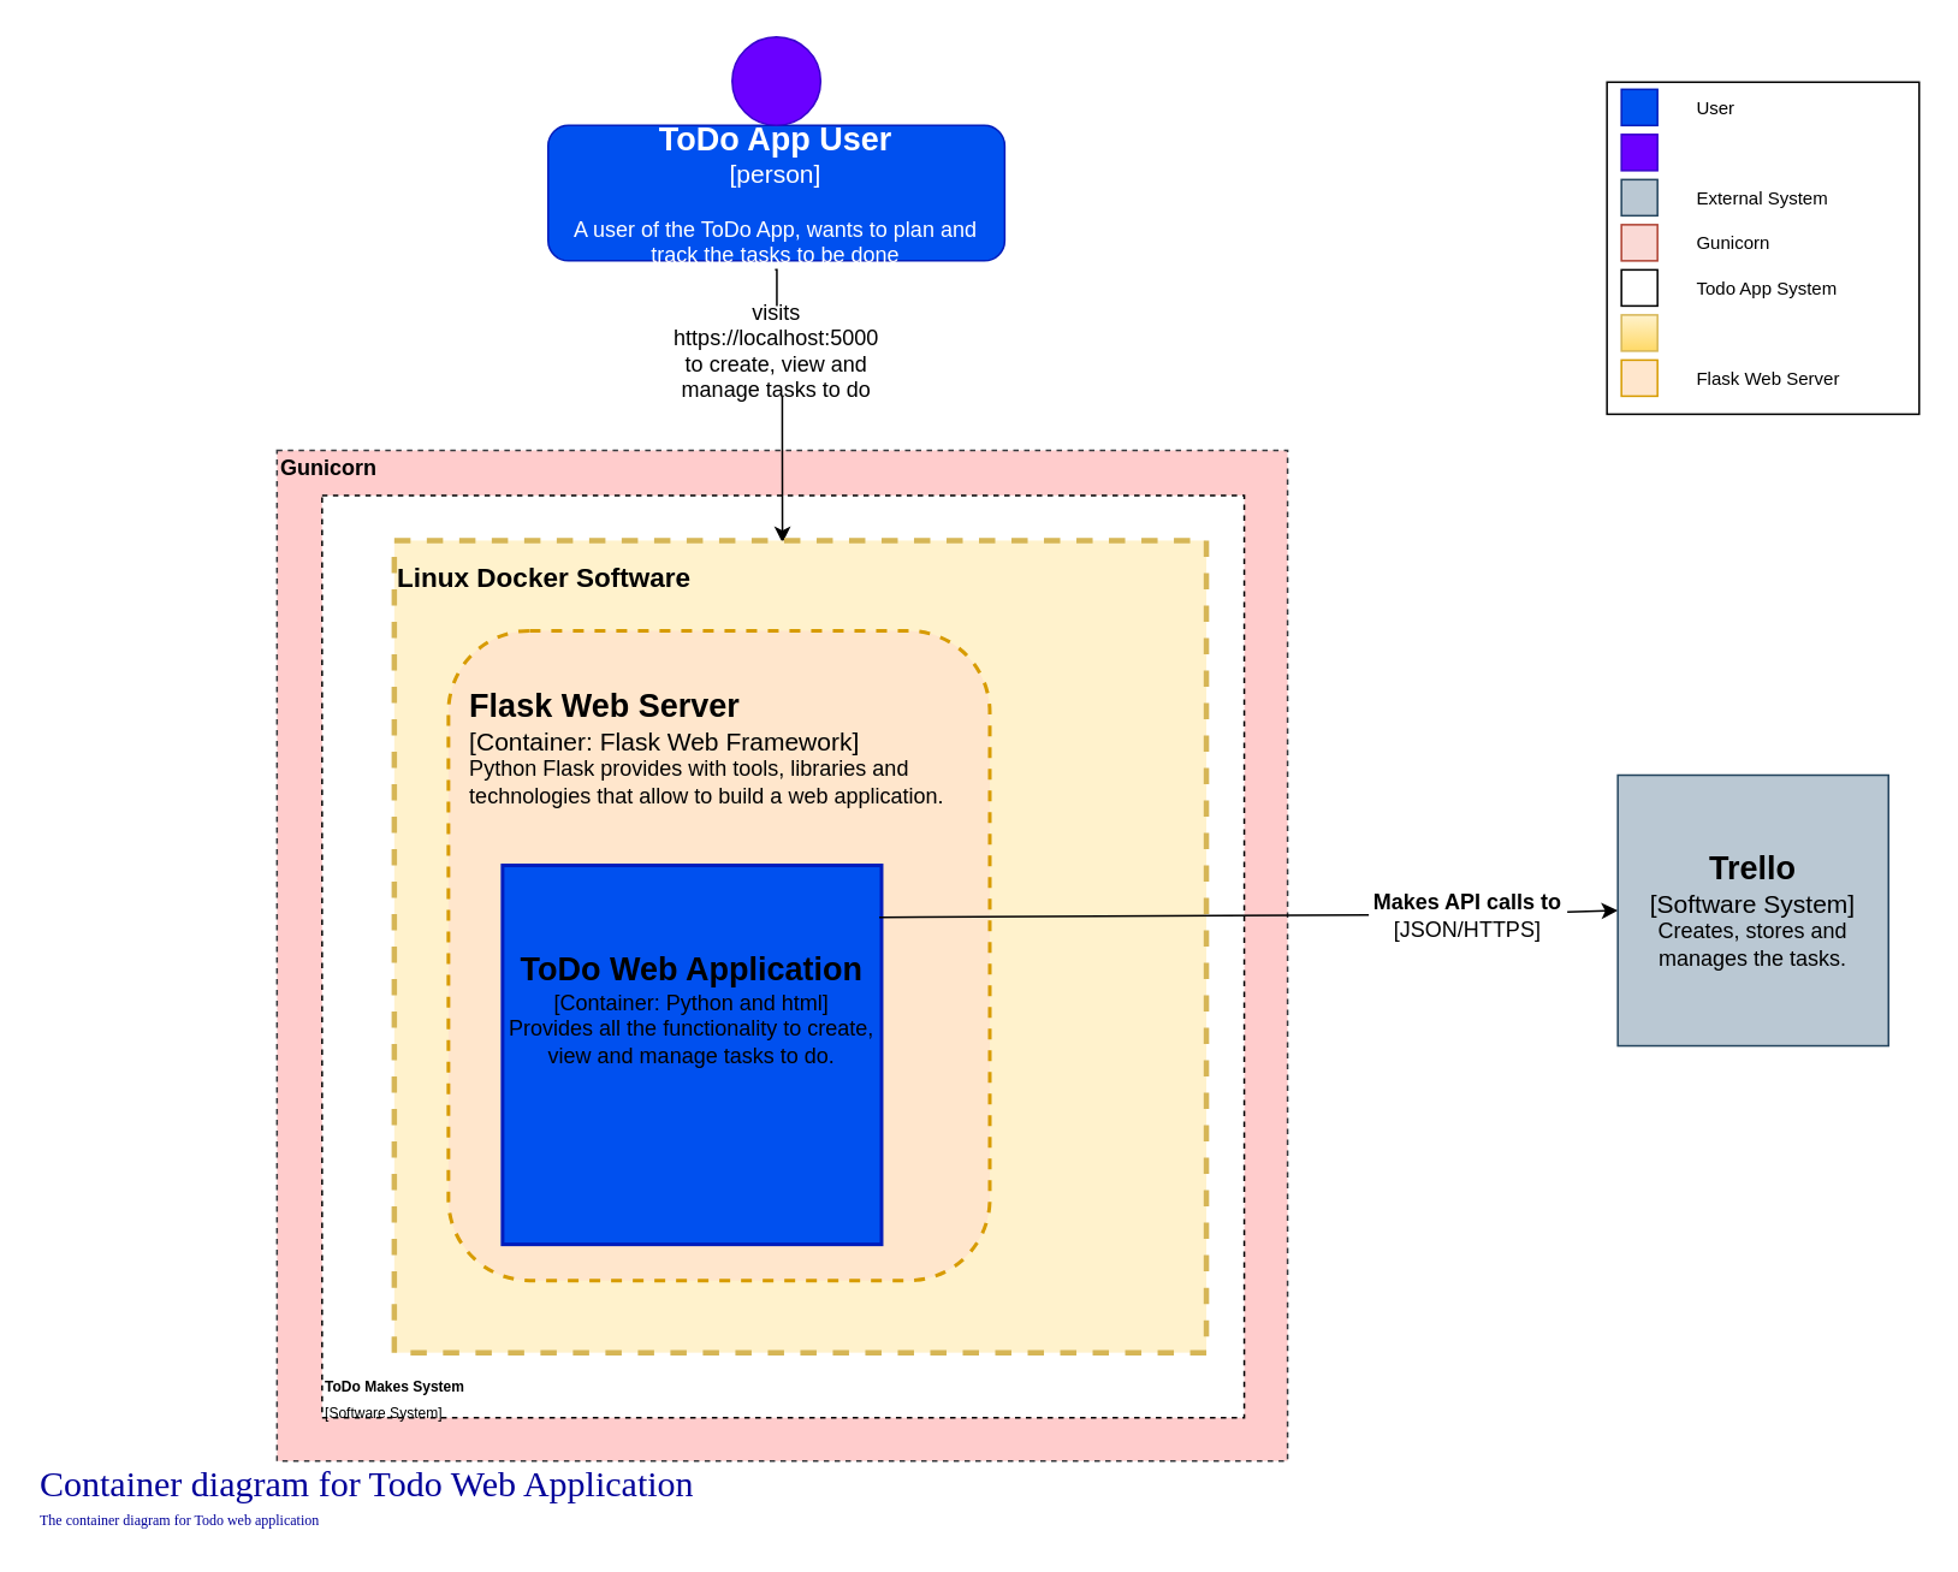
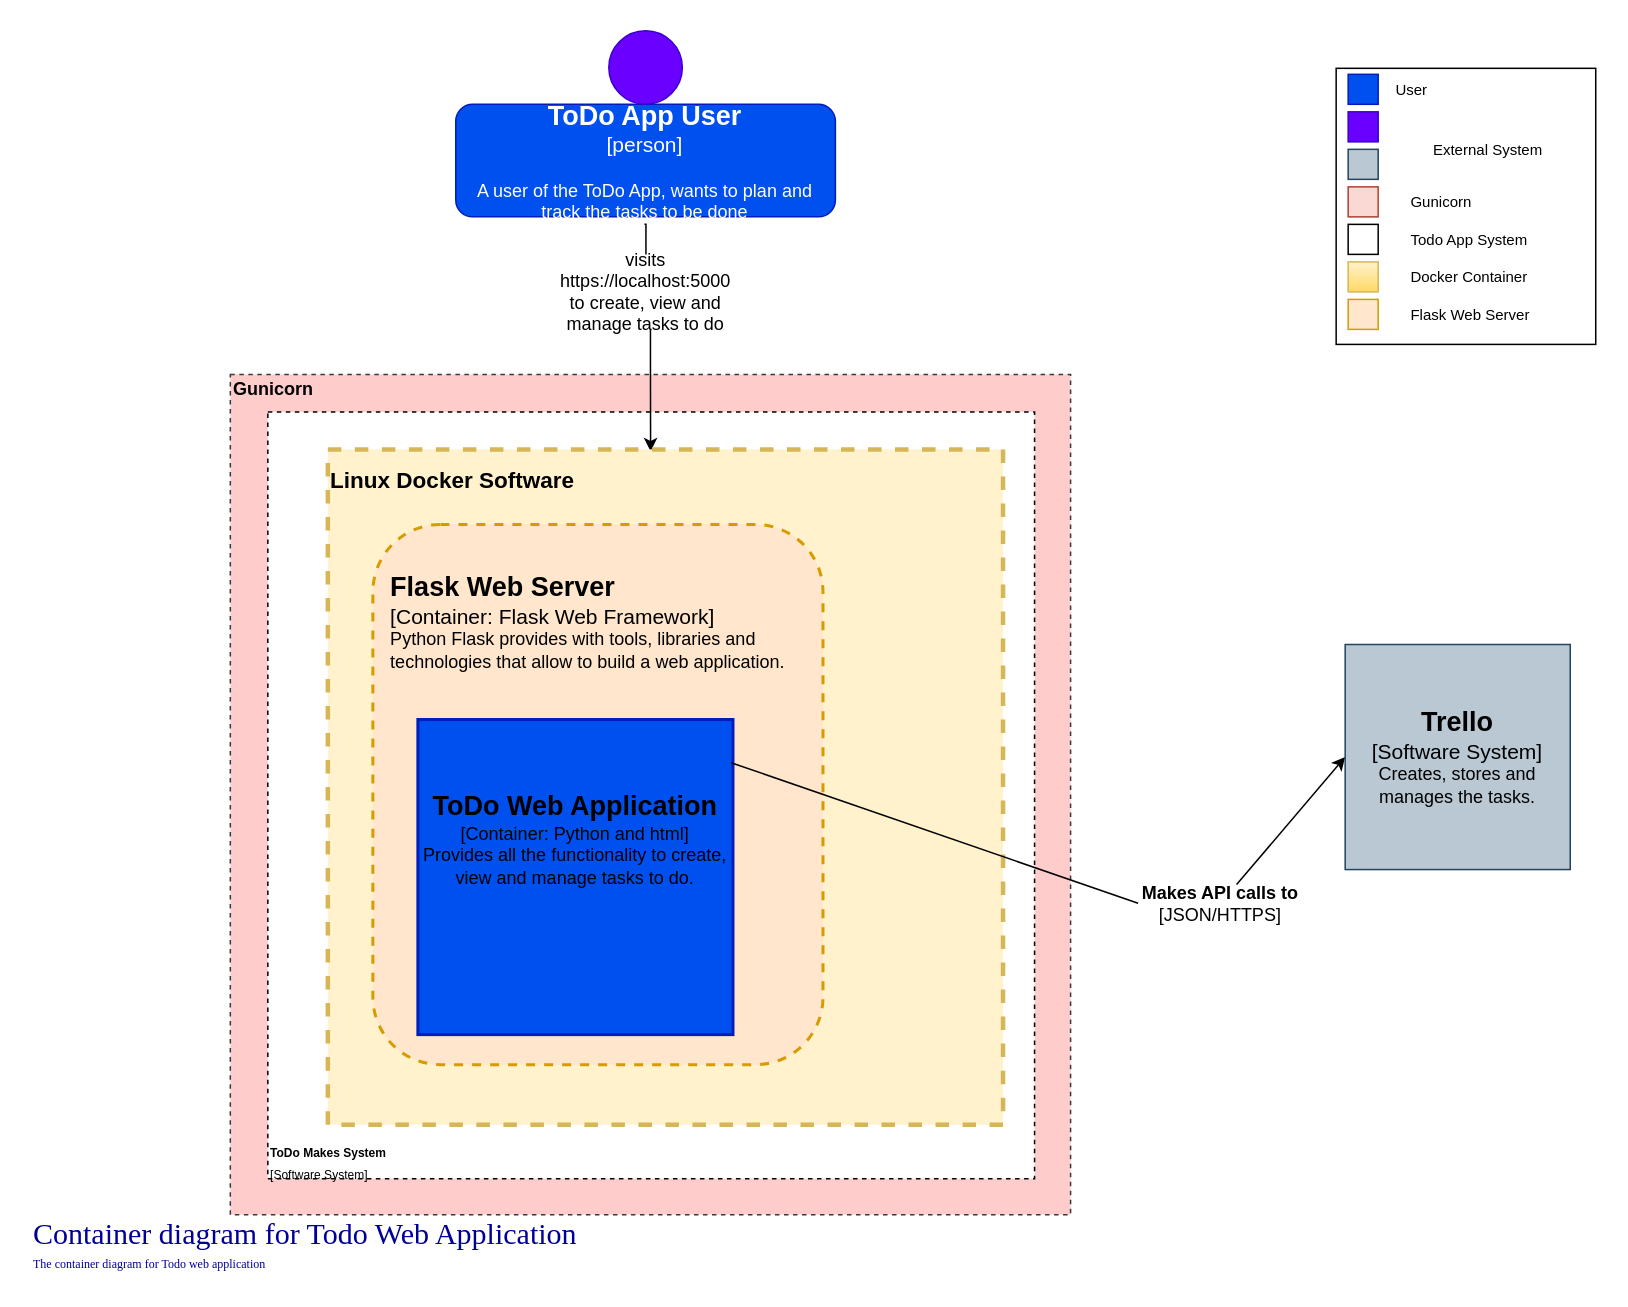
  <mxCell id="0" />
  <mxCell id="1" parent="0" />
  <mxCell id="2" value="" style="whiteSpace=wrap;html=1;aspect=fixed;strokeWidth=1;align=left;dashed=1;fillColor=#ffcccc;strokeColor=#36393d;" vertex="1" parent="1"><mxGeometry x="153" y="249" width="560" height="560" as="geometry" /></mxCell>
  <mxCell id="3" value="" style="whiteSpace=wrap;html=1;aspect=fixed;strokeWidth=1;align=left;dashed=1;" parent="1" vertex="1"><mxGeometry x="178" y="274" width="511" height="511" as="geometry" /></mxCell>
  <mxCell id="4" value="" style="endArrow=classic;html=1;entryX=0;entryY=0.5;entryDx=0;entryDy=0;startArrow=none;" parent="1" source="18" target="11" edge="1"><mxGeometry width="50" height="50" relative="1" as="geometry"><mxPoint x="721" y="504" as="sourcePoint" /><mxPoint x="848" y="489" as="targetPoint" /></mxGeometry></mxCell>
  <mxCell id="5" style="edgeStyle=orthogonalEdgeStyle;rounded=0;orthogonalLoop=1;jettySize=auto;html=1;entryX=0.558;entryY=0.003;entryDx=0;entryDy=0;startArrow=none;entryPerimeter=0;" parent="1" edge="1"><mxGeometry relative="1" as="geometry"><mxPoint x="433" y="219" as="sourcePoint" /><mxPoint x="433.1" y="300.35" as="targetPoint" /><Array as="points"><mxPoint x="433" y="239" /><mxPoint x="433" y="239" /></Array></mxGeometry></mxCell>
  <mxCell id="6" value="" style="whiteSpace=wrap;html=1;aspect=fixed;dashed=1;strokeWidth=3;fillColor=#fff2cc;strokeColor=#d6b656;" parent="1" vertex="1"><mxGeometry x="218" y="299" width="450" height="450" as="geometry" /></mxCell>
  <mxCell id="7" value="&lt;b&gt;&lt;font style=&quot;font-size: 15px&quot;&gt;Linux Docker Software&lt;/font&gt;&lt;/b&gt;" style="text;html=1;strokeColor=none;fillColor=none;align=left;verticalAlign=middle;whiteSpace=wrap;rounded=0;" parent="1" vertex="1"><mxGeometry x="218" y="309" width="240" height="20" as="geometry" /></mxCell>
  <mxCell id="8" value="&lt;font face=&quot;Verdana&quot; color=&quot;#000099&quot;&gt;&lt;span style=&quot;font-size: 20px&quot;&gt;Container diagram for Todo Web Application&amp;nbsp;&lt;/span&gt;&lt;br&gt;&lt;/font&gt;&lt;font style=&quot;font-size: 8px&quot;&gt;&lt;font face=&quot;Verdana&quot; color=&quot;#000099&quot;&gt;The container diagram for Todo web application&lt;/font&gt;&lt;font face=&quot;Verdana&quot; color=&quot;#000099&quot;&gt;&amp;nbsp;&lt;/font&gt;&lt;/font&gt;" style="text;html=1;align=left;verticalAlign=middle;resizable=0;points=[];autosize=1;" parent="1" vertex="1"><mxGeometry x="20" y="809" width="460" height="40" as="geometry" /></mxCell>
  <mxCell id="9" value="&lt;b&gt;&lt;font style=&quot;font-size: 18px&quot;&gt;ToDo App User&lt;/font&gt;&lt;/b&gt;&lt;br&gt;&lt;font style=&quot;font-size: 14px&quot;&gt;[person]&lt;br&gt;&lt;/font&gt;&lt;br&gt;A user of the ToDo App, wants to plan and track the tasks to be done" style="rounded=1;whiteSpace=wrap;html=1;fillColor=#0050ef;strokeColor=#001DBC;fontColor=#ffffff;" parent="1" vertex="1"><mxGeometry x="303.25" y="69" width="253" height="75" as="geometry" /></mxCell>
  <mxCell id="10" value="" style="ellipse;whiteSpace=wrap;html=1;aspect=fixed;fillColor=#6a00ff;strokeColor=#3700CC;fontColor=#ffffff;" parent="1" vertex="1"><mxGeometry x="405.25" y="20" width="49" height="49" as="geometry" /></mxCell>
  <mxCell id="11" value="&lt;font&gt;&lt;b style=&quot;font-size: 18px&quot;&gt;Trello&lt;/b&gt;&lt;br&gt;&lt;font style=&quot;font-size: 14px&quot;&gt;[Software System]&lt;/font&gt;&lt;br&gt;&lt;font style=&quot;font-size: 12px&quot;&gt;Creates, stores and manages the tasks.&lt;/font&gt;&lt;br&gt;&lt;/font&gt;" style="whiteSpace=wrap;html=1;aspect=fixed;fillColor=#bac8d3;strokeColor=#23445d;" parent="1" vertex="1"><mxGeometry x="896" y="429" width="150" height="150" as="geometry" /></mxCell>
  <mxCell id="12" value="" style="edgeStyle=orthogonalEdgeStyle;rounded=0;orthogonalLoop=1;jettySize=auto;html=1;endArrow=none;" parent="1" edge="1"><mxGeometry relative="1" as="geometry"><mxPoint x="429" y="149" as="sourcePoint" /><mxPoint x="430" y="169" as="targetPoint" /></mxGeometry></mxCell>
  <mxCell id="13" value="visits https://localhost:5000 to create, view and manage tasks to do" style="text;html=1;strokeColor=none;fillColor=none;align=center;verticalAlign=middle;whiteSpace=wrap;rounded=0;" parent="1" vertex="1"><mxGeometry x="368.75" y="186" width="122" height="16" as="geometry" /></mxCell>
  <mxCell id="14" value="" style="rounded=1;whiteSpace=wrap;html=1;strokeWidth=2;align=left;dashed=1;fillColor=#ffe6cc;strokeColor=#d79b00;" parent="1" vertex="1"><mxGeometry x="248" y="349" width="300" height="360" as="geometry" /></mxCell>
  <mxCell id="15" value="&lt;font style=&quot;font-size: 18px&quot;&gt;&lt;b&gt;Flask Web Server&lt;/b&gt;&lt;/font&gt;&lt;br&gt;&lt;font style=&quot;font-size: 14px&quot;&gt;[Container: Flask Web Framework]&lt;br&gt;&lt;/font&gt;Python Flask provides with tools, libraries and technologies that allow to build a web application." style="text;html=1;strokeColor=none;fillColor=none;align=left;verticalAlign=middle;whiteSpace=wrap;rounded=0;" parent="1" vertex="1"><mxGeometry x="258" y="359" width="270" height="110" as="geometry" /></mxCell>
  <mxCell id="16" value="" style="whiteSpace=wrap;html=1;aspect=fixed;strokeWidth=2;align=left;fillColor=#0050ef;strokeColor=#001DBC;fontColor=#ffffff;" parent="1" vertex="1"><mxGeometry x="278" y="479" width="210" height="210" as="geometry" /></mxCell>
  <mxCell id="17" value="&lt;font&gt;&lt;span style=&quot;font-weight: bold ; font-size: 18px&quot;&gt;ToDo Web Application&lt;/span&gt;&lt;br&gt;&lt;font style=&quot;font-size: 12px&quot;&gt;[Container: Python and html]&lt;br&gt;&lt;/font&gt;&lt;font style=&quot;font-size: 12px&quot;&gt;Provides&amp;nbsp;all the functionality to create, view and manage tasks to do.&lt;/font&gt;&lt;br&gt;&lt;/font&gt;" style="text;html=1;strokeColor=none;fillColor=none;align=center;verticalAlign=middle;whiteSpace=wrap;rounded=0;" parent="1" vertex="1"><mxGeometry x="278" y="499" width="210" height="120" as="geometry" /></mxCell>
- <mxCell id="18" value="&lt;b&gt;Makes API calls to&lt;/b&gt;&lt;br&gt;[JSON/HTTPS]" style="text;html=1;strokeColor=none;fillColor=none;align=center;verticalAlign=middle;whiteSpace=wrap;rounded=0;" parent="1" vertex="1"><mxGeometry x="758" y="494" width="110" height="25" as="geometry" /></mxCell>
+ <mxCell id="18" value="&lt;b&gt;Makes API calls to&lt;/b&gt;&lt;br&gt;[JSON/HTTPS]" style="text;html=1;strokeColor=none;fillColor=none;align=center;verticalAlign=middle;whiteSpace=wrap;rounded=0;" parent="1" vertex="1"><mxGeometry x="758" y="589" width="110" height="25" as="geometry" /></mxCell>
  <mxCell id="19" value="" style="endArrow=none;html=1;entryX=0;entryY=0.5;entryDx=0;entryDy=0;exitX=0.994;exitY=0.137;exitDx=0;exitDy=0;exitPerimeter=0;" parent="1" source="16" target="18" edge="1"><mxGeometry width="50" height="50" relative="1" as="geometry"><mxPoint x="721" y="507" as="sourcePoint" /><mxPoint x="908" y="504" as="targetPoint" /></mxGeometry></mxCell>
  <mxCell id="20" value="&lt;font style=&quot;font-size: 8px&quot;&gt;&lt;b&gt;ToDo Makes System&lt;/b&gt;&lt;br&gt;[Software System]&lt;/font&gt;" style="text;html=1;strokeColor=none;fillColor=none;align=left;verticalAlign=middle;whiteSpace=wrap;rounded=0;" parent="1" vertex="1"><mxGeometry x="178" y="759" width="232" height="30" as="geometry" /></mxCell>
  <mxCell id="21" value="Gunicorn" style="text;html=1;strokeColor=none;fillColor=none;align=center;verticalAlign=middle;whiteSpace=wrap;rounded=0;fontSize=12;fontStyle=1" vertex="1" parent="1"><mxGeometry x="162" y="249" width="40" height="20" as="geometry" /></mxCell>
  <mxCell id="22" value="" style="rounded=0;whiteSpace=wrap;html=1;fontSize=11;align=left;" vertex="1" parent="1"><mxGeometry x="890" y="45" width="173" height="184" as="geometry" /></mxCell>
  <mxCell id="23" value="" style="whiteSpace=wrap;html=1;aspect=fixed;fillColor=#0050ef;strokeColor=#001DBC;fontColor=#ffffff;fontSize=11;" vertex="1" parent="1"><mxGeometry x="898" y="49" width="20" height="20" as="geometry" /></mxCell>
  <mxCell id="24" value="" style="whiteSpace=wrap;html=1;aspect=fixed;fillColor=#bac8d3;strokeColor=#23445d;" vertex="1" parent="1"><mxGeometry x="898" y="99" width="20" height="20" as="geometry" /></mxCell>
- <mxCell id="25" value="User" style="text;html=1;strokeColor=none;fillColor=none;align=left;verticalAlign=middle;whiteSpace=wrap;rounded=0;fontSize=10;" vertex="1" parent="1"><mxGeometry x="938" y="49" width="50" height="20" as="geometry" /></mxCell>
- <mxCell id="26" value="External System" style="text;html=1;strokeColor=none;fillColor=none;align=left;verticalAlign=middle;whiteSpace=wrap;rounded=0;fontSize=10;" vertex="1" parent="1"><mxGeometry x="938" y="99" width="80" height="20" as="geometry" /></mxCell>
+ <mxCell id="25" value="User" style="text;html=1;strokeColor=none;fillColor=none;align=left;verticalAlign=middle;whiteSpace=wrap;rounded=0;fontSize=10;" vertex="1" parent="1"><mxGeometry x="928" y="49" width="50" height="20" as="geometry" /></mxCell>
+ <mxCell id="26" value="External System" style="text;html=1;strokeColor=none;fillColor=none;align=left;verticalAlign=middle;whiteSpace=wrap;rounded=0;fontSize=10;" vertex="1" parent="1"><mxGeometry x="953" y="89" width="80" height="20" as="geometry" /></mxCell>
  <mxCell id="27" value="" style="whiteSpace=wrap;html=1;aspect=fixed;fillColor=#6a00ff;strokeColor=#3700CC;fontColor=#ffffff;fontSize=11;" vertex="1" parent="1"><mxGeometry x="898" y="74" width="20" height="20" as="geometry" /></mxCell>
  <mxCell id="28" value="" style="whiteSpace=wrap;html=1;aspect=fixed;fillColor=#fad9d5;strokeColor=#ae4132;fontSize=11;" vertex="1" parent="1"><mxGeometry x="898" y="124" width="20" height="20" as="geometry" /></mxCell>
  <mxCell id="29" value="" style="whiteSpace=wrap;html=1;aspect=fixed;fillColor=#fff2cc;strokeColor=#d6b656;gradientColor=#ffd966;" vertex="1" parent="1"><mxGeometry x="898" y="174" width="20" height="20" as="geometry" /></mxCell>
  <mxCell id="30" value="Gunicorn" style="text;html=1;strokeColor=none;fillColor=none;align=left;verticalAlign=middle;whiteSpace=wrap;rounded=0;fontSize=10;" vertex="1" parent="1"><mxGeometry x="938" y="124" width="50" height="20" as="geometry" /></mxCell>
+ <mxCell id="31" value="Docker Container" style="text;html=1;strokeColor=none;fillColor=none;align=left;verticalAlign=middle;whiteSpace=wrap;rounded=0;fontSize=10;" vertex="1" parent="1"><mxGeometry x="938" y="174" width="95" height="20" as="geometry" /></mxCell>
  <mxCell id="32" value="Todo App System" style="text;html=1;strokeColor=none;fillColor=none;align=left;verticalAlign=middle;whiteSpace=wrap;rounded=0;fontSize=10;" vertex="1" parent="1"><mxGeometry x="938" y="149" width="95" height="20" as="geometry" /></mxCell>
  <mxCell id="33" value="" style="whiteSpace=wrap;html=1;aspect=fixed;fontSize=11;" vertex="1" parent="1"><mxGeometry x="898" y="149" width="20" height="20" as="geometry" /></mxCell>
  <mxCell id="34" value="" style="whiteSpace=wrap;html=1;aspect=fixed;fillColor=#ffe6cc;strokeColor=#d79b00;" vertex="1" parent="1"><mxGeometry x="898" y="199" width="20" height="20" as="geometry" /></mxCell>
  <mxCell id="35" value="Flask Web Server" style="text;html=1;strokeColor=none;fillColor=none;align=left;verticalAlign=middle;whiteSpace=wrap;rounded=0;fontSize=10;" vertex="1" parent="1"><mxGeometry x="938" y="199" width="95" height="20" as="geometry" /></mxCell>
